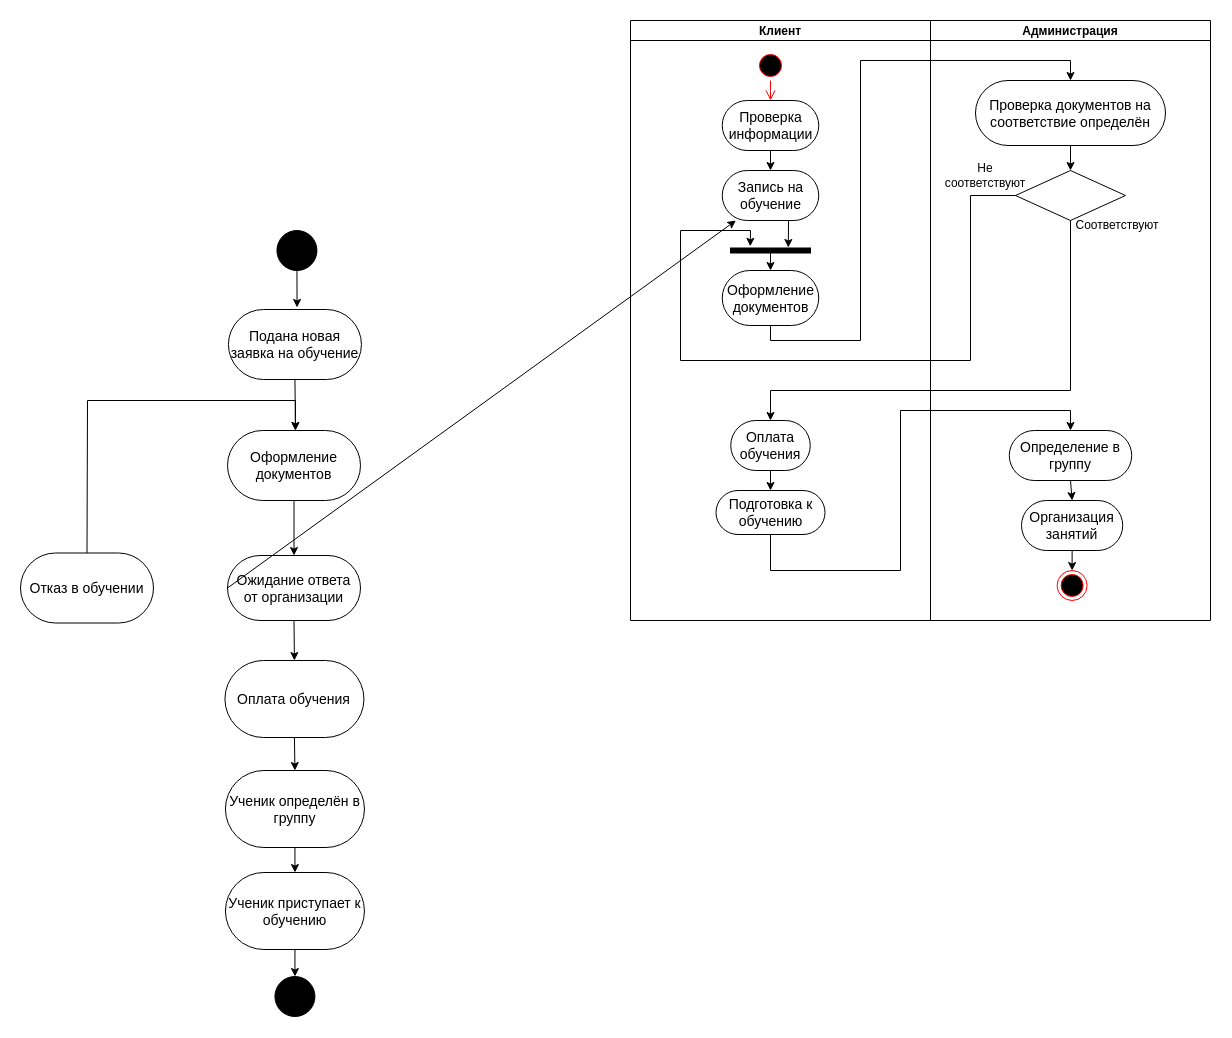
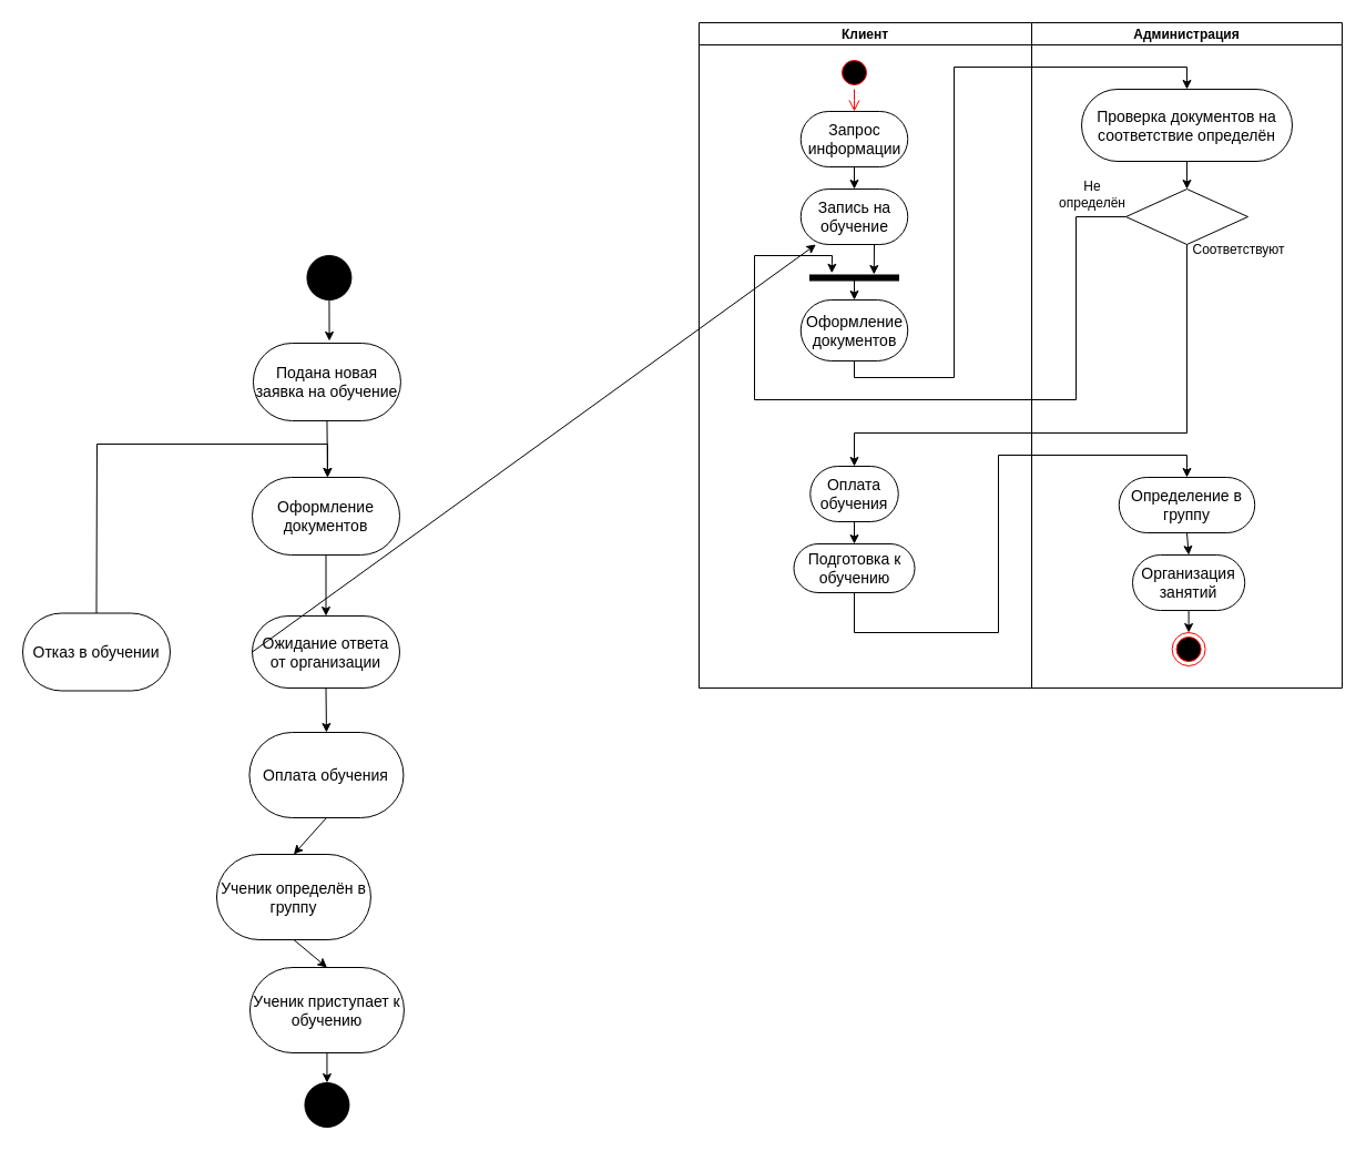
  <mxCell id="0" />
  <mxCell id="1" parent="0" />
  <mxCell id="2" style="edgeStyle=orthogonalEdgeStyle;rounded=0;orthogonalLoop=1;jettySize=auto;html=1;exitX=0.5;exitY=1;exitDx=0;exitDy=0;entryX=0.516;entryY=-0.029;entryDx=0;entryDy=0;entryPerimeter=0;" edge="1" parent="1" target="5" source="3"><mxGeometry relative="1" as="geometry"><mxPoint x="295.44" y="180" as="sourcePoint" /><mxPoint x="295.5" y="210" as="targetPoint" /></mxGeometry></mxCell>
  <mxCell id="3" value="" style="ellipse;shape=doubleEllipse;whiteSpace=wrap;html=1;aspect=fixed;fillColor=#000000;" vertex="1" parent="1"><mxGeometry x="276.44" y="230" width="40" height="40" as="geometry" /></mxCell>
  <mxCell id="4" value="" style="ellipse;shape=doubleEllipse;whiteSpace=wrap;html=1;aspect=fixed;fillColor=#000000;" vertex="1" parent="1"><mxGeometry x="274.44" y="976" width="40" height="40" as="geometry" /></mxCell>
  <mxCell id="5" value="&lt;span style=&quot;font-size: 14px;&quot;&gt;Подана новая заявка на обучение&lt;/span&gt;" style="rounded=1;whiteSpace=wrap;html=1;arcSize=50;" vertex="1" parent="1"><mxGeometry x="227.94" y="309" width="133" height="70" as="geometry" /></mxCell>
  <mxCell id="6" value="&lt;font style=&quot;font-size: 14px;&quot;&gt;Оформление документов&lt;/font&gt;" style="rounded=1;whiteSpace=wrap;html=1;arcSize=50;" vertex="1" parent="1"><mxGeometry x="227" y="430" width="133" height="70" as="geometry" /></mxCell>
  <mxCell id="7" value="" style="endArrow=classic;html=1;rounded=0;exitX=0.5;exitY=1;exitDx=0;exitDy=0;" edge="1" parent="1" source="5"><mxGeometry width="50" height="50" relative="1" as="geometry"><mxPoint x="295.44" y="410" as="sourcePoint" /><mxPoint x="295" y="430" as="targetPoint" /></mxGeometry></mxCell>
  <mxCell id="8" value="&lt;font style=&quot;font-size: 14px;&quot;&gt;Отказ в обучении&lt;/font&gt;" style="rounded=1;whiteSpace=wrap;html=1;arcSize=50;" vertex="1" parent="1"><mxGeometry x="20" y="552.5" width="133" height="70" as="geometry" /></mxCell>
  <mxCell id="9" value="&lt;font style=&quot;font-size: 14px;&quot;&gt;Оплата обучения&lt;/font&gt;" style="rounded=1;whiteSpace=wrap;html=1;arcSize=50;" vertex="1" parent="1"><mxGeometry x="224.44" y="660" width="139" height="77" as="geometry" /></mxCell>
  <mxCell id="10" value="" style="endArrow=classic;html=1;rounded=0;exitX=0.5;exitY=1;exitDx=0;exitDy=0;entryX=0.5;entryY=0;entryDx=0;entryDy=0;" edge="1" parent="1" source="9" target="11"><mxGeometry width="50" height="50" relative="1" as="geometry"><mxPoint x="292.94" y="770" as="sourcePoint" /><mxPoint x="293" y="819" as="targetPoint" /></mxGeometry></mxCell>
- <mxCell id="11" value="&lt;font style=&quot;font-size: 14px;&quot;&gt;Ученик определён в группу&lt;/font&gt;" style="rounded=1;whiteSpace=wrap;html=1;arcSize=50;" vertex="1" parent="1"><mxGeometry x="224.94" y="770" width="139" height="77" as="geometry" /></mxCell>
+ <mxCell id="11" value="&lt;font style=&quot;font-size: 14px;&quot;&gt;Ученик определён в группу&lt;/font&gt;" style="rounded=1;whiteSpace=wrap;html=1;arcSize=50;" vertex="1" parent="1"><mxGeometry x="194.94" y="770" width="139" height="77" as="geometry" /></mxCell>
  <mxCell id="12" value="&lt;font style=&quot;font-size: 14px;&quot;&gt;Ученик приступает к обучению&lt;/font&gt;" style="rounded=1;whiteSpace=wrap;html=1;arcSize=50;" vertex="1" parent="1"><mxGeometry x="224.94" y="872" width="139" height="77" as="geometry" /></mxCell>
  <mxCell id="13" value="" style="endArrow=classic;html=1;rounded=0;exitX=0.5;exitY=1;exitDx=0;exitDy=0;entryX=0.5;entryY=0;entryDx=0;entryDy=0;" edge="1" parent="1" source="11" target="12"><mxGeometry width="50" height="50" relative="1" as="geometry"><mxPoint x="106.5" y="913" as="sourcePoint" /><mxPoint x="156.5" y="863" as="targetPoint" /></mxGeometry></mxCell>
  <mxCell id="14" value="" style="endArrow=classic;html=1;rounded=0;exitX=0.5;exitY=1;exitDx=0;exitDy=0;entryX=0.5;entryY=0;entryDx=0;entryDy=0;" edge="1" parent="1" source="12" target="4"><mxGeometry width="50" height="50" relative="1" as="geometry"><mxPoint x="206.5" y="1013" as="sourcePoint" /><mxPoint x="256.5" y="963" as="targetPoint" /></mxGeometry></mxCell>
  <mxCell id="15" value="Клиент" style="swimlane;startSize=20;horizontal=1;containerType=tree;" vertex="1" parent="1"><mxGeometry x="630" y="20" width="300" height="600" as="geometry" /></mxCell>
  <mxCell id="16" value="" style="ellipse;html=1;shape=startState;fillColor=#000000;strokeColor=#ff0000;" vertex="1" parent="15"><mxGeometry x="125" y="30" width="30" height="30" as="geometry" /></mxCell>
  <mxCell id="17" value="" style="edgeStyle=orthogonalEdgeStyle;html=1;verticalAlign=bottom;endArrow=open;endSize=8;strokeColor=#ff0000;rounded=0;" edge="1" parent="15" source="16"><mxGeometry relative="1" as="geometry"><mxPoint x="140" y="80" as="targetPoint" /></mxGeometry></mxCell>
- <mxCell id="18" value="&lt;font style=&quot;font-size: 14px;&quot;&gt;Проверка информации&lt;/font&gt;" style="rounded=1;whiteSpace=wrap;html=1;arcSize=50;" vertex="1" parent="15"><mxGeometry x="91.75" y="80" width="96.5" height="50" as="geometry" /></mxCell>
+ <mxCell id="18" value="&lt;font style=&quot;font-size: 14px;&quot;&gt;Запрос информации&lt;/font&gt;" style="rounded=1;whiteSpace=wrap;html=1;arcSize=50;" vertex="1" parent="15"><mxGeometry x="91.75" y="80" width="96.5" height="50" as="geometry" /></mxCell>
  <mxCell id="19" value="&lt;font style=&quot;font-size: 14px;&quot;&gt;Запись на обучение&lt;/font&gt;" style="rounded=1;whiteSpace=wrap;html=1;arcSize=50;" vertex="1" parent="15"><mxGeometry x="91.75" y="150" width="96.5" height="50" as="geometry" /></mxCell>
  <mxCell id="20" value="" style="endArrow=classic;html=1;rounded=0;exitX=0.5;exitY=1;exitDx=0;exitDy=0;entryX=0.5;entryY=0;entryDx=0;entryDy=0;" edge="1" parent="15" source="18" target="19"><mxGeometry width="50" height="50" relative="1" as="geometry"><mxPoint y="270" as="sourcePoint" /><mxPoint x="50" y="220" as="targetPoint" /></mxGeometry></mxCell>
  <mxCell id="21" value="" style="html=1;points=[];perimeter=orthogonalPerimeter;fillColor=strokeColor;rotation=90;" vertex="1" parent="15"><mxGeometry x="137.5" y="190" width="5" height="80" as="geometry" /></mxCell>
  <mxCell id="22" value="&lt;font style=&quot;font-size: 14px;&quot;&gt;Оформление документов&lt;/font&gt;" style="rounded=1;whiteSpace=wrap;html=1;arcSize=50;" vertex="1" parent="15"><mxGeometry x="91.75" y="250" width="96.5" height="55" as="geometry" /></mxCell>
  <mxCell id="23" value="" style="endArrow=classic;html=1;rounded=0;exitX=0.687;exitY=0.99;exitDx=0;exitDy=0;exitPerimeter=0;entryX=-0.1;entryY=0.278;entryDx=0;entryDy=0;entryPerimeter=0;" edge="1" parent="15" source="19" target="21"><mxGeometry width="50" height="50" relative="1" as="geometry"><mxPoint x="30" y="370" as="sourcePoint" /><mxPoint x="158" y="220" as="targetPoint" /></mxGeometry></mxCell>
  <mxCell id="24" value="" style="endArrow=classic;html=1;rounded=0;entryX=0.5;entryY=0;entryDx=0;entryDy=0;" edge="1" parent="15" target="22"><mxGeometry width="50" height="50" relative="1" as="geometry"><mxPoint x="140" y="232" as="sourcePoint" /><mxPoint x="80" y="320" as="targetPoint" /></mxGeometry></mxCell>
  <mxCell id="25" value="&lt;font style=&quot;font-size: 14px;&quot;&gt;Оплата обучения&lt;/font&gt;" style="rounded=1;whiteSpace=wrap;html=1;arcSize=50;" vertex="1" parent="15"><mxGeometry x="100.25" y="400" width="79.5" height="50" as="geometry" /></mxCell>
  <mxCell id="26" value="&lt;font style=&quot;font-size: 14px;&quot;&gt;Подготовка к обучению&lt;/font&gt;" style="rounded=1;whiteSpace=wrap;html=1;arcSize=50;" vertex="1" parent="15"><mxGeometry x="85.5" y="470" width="109" height="44" as="geometry" /></mxCell>
  <mxCell id="27" value="" style="endArrow=classic;html=1;rounded=0;exitX=0.5;exitY=1;exitDx=0;exitDy=0;entryX=0.5;entryY=0;entryDx=0;entryDy=0;" edge="1" parent="15" source="25" target="26"><mxGeometry width="50" height="50" relative="1" as="geometry"><mxPoint x="210" y="550" as="sourcePoint" /><mxPoint x="260" y="500" as="targetPoint" /></mxGeometry></mxCell>
  <mxCell id="28" value="Администрация" style="swimlane;startSize=20;horizontal=1;containerType=tree;" vertex="1" parent="1"><mxGeometry x="930" y="20" width="280" height="600" as="geometry" /></mxCell>
  <mxCell id="29" value="" style="endArrow=classic;html=1;rounded=0;exitX=0.5;exitY=1;exitDx=0;exitDy=0;entryX=0.5;entryY=0;entryDx=0;entryDy=0;" edge="1" parent="28" source="31"><mxGeometry width="50" height="50" relative="1" as="geometry"><mxPoint x="140" y="120" as="sourcePoint" /><mxPoint x="140" y="150" as="targetPoint" /></mxGeometry></mxCell>
  <mxCell id="30" value="" style="rhombus;whiteSpace=wrap;html=1;" vertex="1" parent="28"><mxGeometry x="85" y="150" width="110" height="50" as="geometry" /></mxCell>
  <mxCell id="31" value="&lt;font style=&quot;font-size: 14px;&quot;&gt;Проверка документов на соответствие определён&lt;/font&gt;" style="rounded=1;whiteSpace=wrap;html=1;arcSize=50;" vertex="1" parent="28"><mxGeometry x="45" y="60" width="190" height="65" as="geometry" /></mxCell>
  <mxCell id="32" value="&lt;font style=&quot;font-size: 14px;&quot;&gt;Определение в группу&lt;/font&gt;" style="rounded=1;whiteSpace=wrap;html=1;arcSize=50;" vertex="1" parent="28"><mxGeometry x="78.78" y="410" width="122.44" height="50" as="geometry" /></mxCell>
  <mxCell id="33" value="&lt;font style=&quot;font-size: 14px;&quot;&gt;Организация занятий&lt;/font&gt;" style="rounded=1;whiteSpace=wrap;html=1;arcSize=50;" vertex="1" parent="28"><mxGeometry x="91" y="480" width="101.22" height="50" as="geometry" /></mxCell>
  <mxCell id="34" value="" style="ellipse;html=1;shape=endState;fillColor=#000000;strokeColor=#ff0000;" vertex="1" parent="28"><mxGeometry x="126.61" y="550" width="30" height="30" as="geometry" /></mxCell>
  <mxCell id="35" value="" style="endArrow=classic;html=1;rounded=0;exitX=0.5;exitY=1;exitDx=0;exitDy=0;entryX=0.5;entryY=0;entryDx=0;entryDy=0;" edge="1" parent="28" source="32" target="33"><mxGeometry width="50" height="50" relative="1" as="geometry"><mxPoint x="20" y="500" as="sourcePoint" /><mxPoint x="70" y="450" as="targetPoint" /></mxGeometry></mxCell>
  <mxCell id="36" value="" style="endArrow=classic;html=1;rounded=0;exitX=0.5;exitY=1;exitDx=0;exitDy=0;entryX=0.5;entryY=0;entryDx=0;entryDy=0;" edge="1" parent="28" source="33" target="34"><mxGeometry width="50" height="50" relative="1" as="geometry"><mxPoint x="20" y="500" as="sourcePoint" /><mxPoint x="70" y="450" as="targetPoint" /></mxGeometry></mxCell>
- <mxCell id="37" value="Не соответствуют" style="text;html=1;align=center;verticalAlign=middle;whiteSpace=wrap;rounded=0;" vertex="1" parent="28"><mxGeometry x="25" y="140" width="60" height="30" as="geometry" /></mxCell>
+ <mxCell id="37" value="Не определён" style="text;html=1;align=center;verticalAlign=middle;whiteSpace=wrap;rounded=0;" vertex="1" parent="28"><mxGeometry x="25" y="140" width="60" height="30" as="geometry" /></mxCell>
  <mxCell id="38" value="Соответствуют" style="text;html=1;align=center;verticalAlign=middle;whiteSpace=wrap;rounded=0;" vertex="1" parent="28"><mxGeometry x="156.61" y="190" width="60" height="30" as="geometry" /></mxCell>
  <mxCell id="39" value="" style="endArrow=classic;html=1;rounded=0;exitX=0;exitY=0.5;exitDx=0;exitDy=0;entryX=-0.341;entryY=0.753;entryDx=0;entryDy=0;entryPerimeter=0;" edge="1" parent="1" source="30" target="21"><mxGeometry width="50" height="50" relative="1" as="geometry"><mxPoint x="1000" y="370" as="sourcePoint" /><mxPoint x="760" y="230" as="targetPoint" /><Array as="points"><mxPoint x="970" y="195" /><mxPoint x="970" y="360" /><mxPoint x="680" y="360" /><mxPoint x="680" y="230" /><mxPoint x="750" y="230" /></Array></mxGeometry></mxCell>
  <mxCell id="40" value="" style="endArrow=classic;html=1;rounded=0;exitX=0.5;exitY=1;exitDx=0;exitDy=0;entryX=0.5;entryY=0;entryDx=0;entryDy=0;" edge="1" parent="1" source="22" target="31"><mxGeometry width="50" height="50" relative="1" as="geometry"><mxPoint x="990" y="180" as="sourcePoint" /><mxPoint x="1060" y="70" as="targetPoint" /><Array as="points"><mxPoint x="770" y="340" /><mxPoint x="860" y="340" /><mxPoint x="860" y="60" /><mxPoint x="1070" y="60" /></Array></mxGeometry></mxCell>
  <mxCell id="41" value="" style="endArrow=classic;html=1;rounded=0;exitX=0.5;exitY=1;exitDx=0;exitDy=0;entryX=0.5;entryY=0;entryDx=0;entryDy=0;" edge="1" parent="1" source="30" target="25"><mxGeometry width="50" height="50" relative="1" as="geometry"><mxPoint x="1070" y="320" as="sourcePoint" /><mxPoint x="769" y="417" as="targetPoint" /><Array as="points"><mxPoint x="1070" y="390" /><mxPoint x="770" y="390" /></Array></mxGeometry></mxCell>
  <mxCell id="42" value="" style="endArrow=classic;html=1;rounded=0;exitX=0.5;exitY=1;exitDx=0;exitDy=0;entryX=0.5;entryY=0;entryDx=0;entryDy=0;" edge="1" parent="1" source="26" target="32"><mxGeometry width="50" height="50" relative="1" as="geometry"><mxPoint x="800" y="600" as="sourcePoint" /><mxPoint x="1070" y="410" as="targetPoint" /><Array as="points"><mxPoint x="770" y="570" /><mxPoint x="900" y="570" /><mxPoint x="900" y="410" /><mxPoint x="1070" y="410" /></Array></mxGeometry></mxCell>
  <mxCell id="43" value="&lt;font style=&quot;font-size: 14px;&quot;&gt;Ожидание ответа от организации&lt;/font&gt;" style="rounded=1;whiteSpace=wrap;html=1;arcSize=50;" vertex="1" parent="1"><mxGeometry x="227" y="555" width="133" height="65" as="geometry" /></mxCell>
  <mxCell id="44" value="" style="endArrow=classic;html=1;rounded=0;exitX=0.5;exitY=1;exitDx=0;exitDy=0;entryX=0.5;entryY=0;entryDx=0;entryDy=0;" edge="1" parent="1" source="6" target="43"><mxGeometry width="50" height="50" relative="1" as="geometry"><mxPoint x="-70" y="700" as="sourcePoint" /><mxPoint x="-20" y="650" as="targetPoint" /></mxGeometry></mxCell>
  <mxCell id="45" value="" style="endArrow=classic;html=1;rounded=0;exitX=0;exitY=0.5;exitDx=0;exitDy=0;" edge="1" parent="1" source="43" target="19"><mxGeometry width="50" height="50" relative="1" as="geometry"><mxPoint x="50" y="730" as="sourcePoint" /><mxPoint x="100" y="680" as="targetPoint" /></mxGeometry></mxCell>
  <mxCell id="46" value="" style="endArrow=classic;html=1;rounded=0;exitX=0.5;exitY=0;exitDx=0;exitDy=0;entryX=0.51;entryY=-0.001;entryDx=0;entryDy=0;entryPerimeter=0;" edge="1" parent="1" source="8" target="6"><mxGeometry width="50" height="50" relative="1" as="geometry"><mxPoint x="50" y="540" as="sourcePoint" /><mxPoint x="300" y="430" as="targetPoint" /><Array as="points"><mxPoint x="87" y="400" /><mxPoint x="295" y="400" /></Array></mxGeometry></mxCell>
  <mxCell id="47" value="" style="endArrow=classic;html=1;rounded=0;exitX=0.5;exitY=1;exitDx=0;exitDy=0;entryX=0.5;entryY=0;entryDx=0;entryDy=0;" edge="1" parent="1" source="43" target="9"><mxGeometry width="50" height="50" relative="1" as="geometry"><mxPoint x="120" y="780" as="sourcePoint" /><mxPoint x="170" y="730" as="targetPoint" /></mxGeometry></mxCell>
